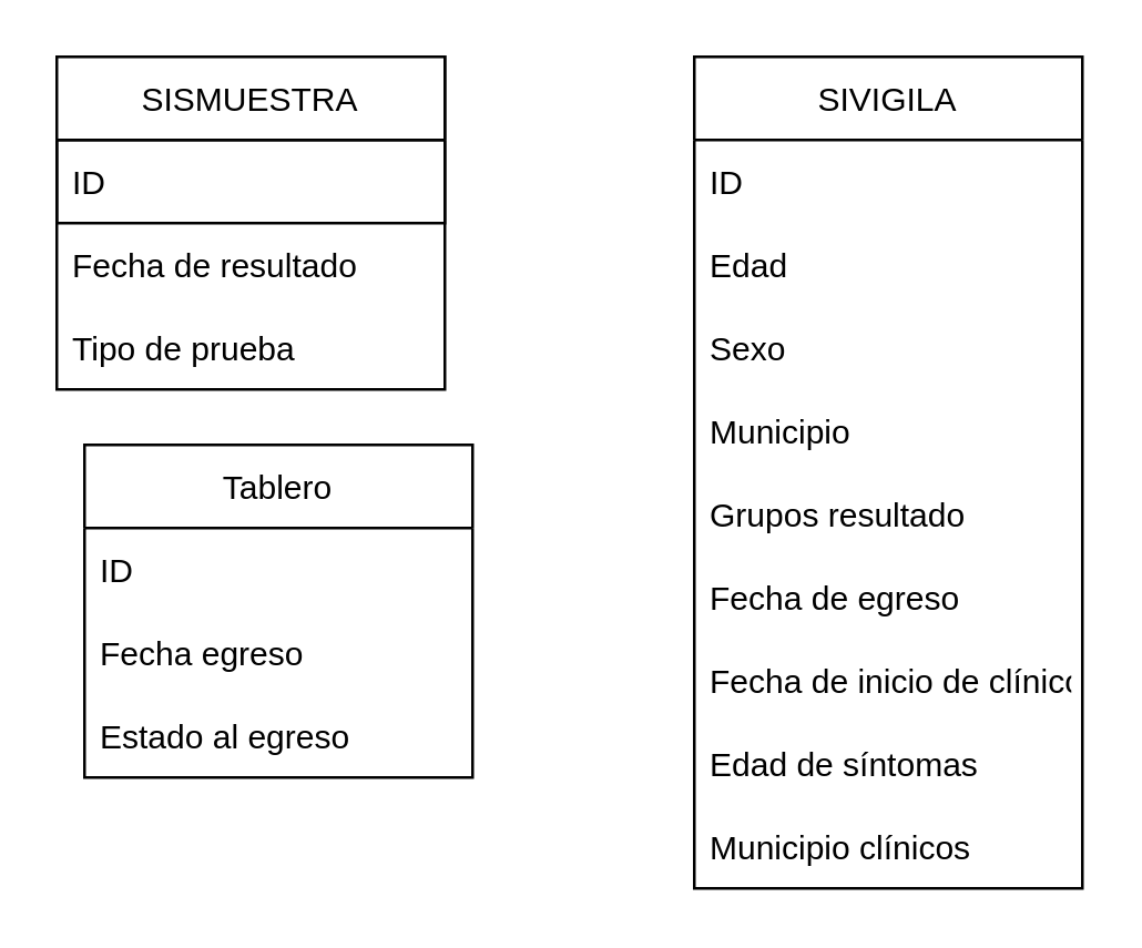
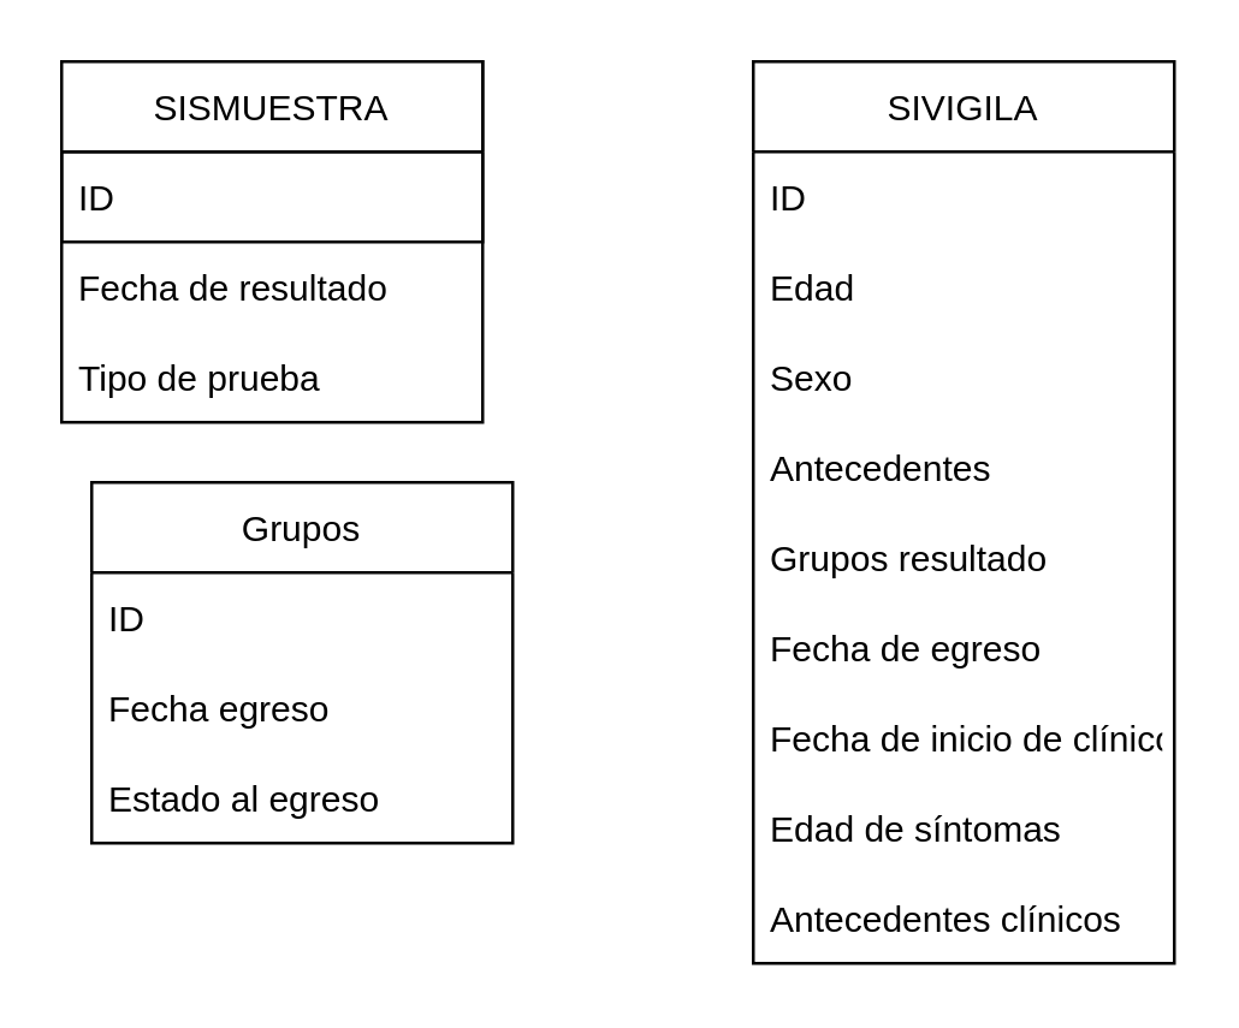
  <mxCell id="0" />
  <mxCell id="1" parent="0" />
  <mxCell id="2" value="List" style="swimlane;fontStyle=0;childLayout=stackLayout;horizontal=1;startSize=30;horizontalStack=0;resizeParent=1;resizeParentMax=0;resizeLast=0;collapsible=1;marginBottom=0;" vertex="1" parent="1"><mxGeometry x="20" y="20" width="140" height="120" as="geometry" /></mxCell>
  <mxCell id="3" value="ID" style="text;strokeColor=none;fillColor=none;align=left;verticalAlign=middle;spacingLeft=4;spacingRight=4;overflow=hidden;points=[[0,0.5],[1,0.5]];portConstraint=eastwest;rotatable=0;" vertex="1" parent="2"><mxGeometry y="30" width="140" height="30" as="geometry" /></mxCell>
  <mxCell id="4" value="Fecha de resultado" style="text;strokeColor=none;fillColor=none;align=left;verticalAlign=middle;spacingLeft=4;spacingRight=4;overflow=hidden;points=[[0,0.5],[1,0.5]];portConstraint=eastwest;rotatable=0;" vertex="1" parent="2"><mxGeometry y="60" width="140" height="30" as="geometry" /></mxCell>
  <mxCell id="5" value="Tipo de prueba" style="text;strokeColor=none;fillColor=none;align=left;verticalAlign=middle;spacingLeft=4;spacingRight=4;overflow=hidden;points=[[0,0.5],[1,0.5]];portConstraint=eastwest;rotatable=0;" vertex="1" parent="2"><mxGeometry y="90" width="140" height="30" as="geometry" /></mxCell>
  <mxCell id="6" value="SISMUESTRA" style="swimlane;fontStyle=0;childLayout=stackLayout;horizontal=1;startSize=30;horizontalStack=0;resizeParent=1;resizeParentMax=0;resizeLast=0;collapsible=1;marginBottom=0;" vertex="1" parent="1"><mxGeometry x="20" y="20" width="140" height="60" as="geometry" /></mxCell>
  <mxCell id="7" value="SIVIGILA" style="swimlane;fontStyle=0;childLayout=stackLayout;horizontal=1;startSize=30;horizontalStack=0;resizeParent=1;resizeParentMax=0;resizeLast=0;collapsible=1;marginBottom=0;" vertex="1" parent="1"><mxGeometry x="250" y="20" width="140" height="300" as="geometry" /></mxCell>
  <mxCell id="8" value="ID" style="text;strokeColor=none;fillColor=none;align=left;verticalAlign=middle;spacingLeft=4;spacingRight=4;overflow=hidden;points=[[0,0.5],[1,0.5]];portConstraint=eastwest;rotatable=0;" vertex="1" parent="7"><mxGeometry y="30" width="140" height="30" as="geometry" /></mxCell>
  <mxCell id="9" value="Edad" style="text;strokeColor=none;fillColor=none;align=left;verticalAlign=middle;spacingLeft=4;spacingRight=4;overflow=hidden;points=[[0,0.5],[1,0.5]];portConstraint=eastwest;rotatable=0;" vertex="1" parent="7"><mxGeometry y="60" width="140" height="30" as="geometry" /></mxCell>
  <mxCell id="10" value="Sexo" style="text;strokeColor=none;fillColor=none;align=left;verticalAlign=middle;spacingLeft=4;spacingRight=4;overflow=hidden;points=[[0,0.5],[1,0.5]];portConstraint=eastwest;rotatable=0;" vertex="1" parent="7"><mxGeometry y="90" width="140" height="30" as="geometry" /></mxCell>
- <mxCell id="11" value="Municipio" style="text;strokeColor=none;fillColor=none;align=left;verticalAlign=middle;spacingLeft=4;spacingRight=4;overflow=hidden;points=[[0,0.5],[1,0.5]];portConstraint=eastwest;rotatable=0;" vertex="1" parent="7"><mxGeometry y="120" width="140" height="30" as="geometry" /></mxCell>
+ <mxCell id="11" value="Antecedentes" style="text;strokeColor=none;fillColor=none;align=left;verticalAlign=middle;spacingLeft=4;spacingRight=4;overflow=hidden;points=[[0,0.5],[1,0.5]];portConstraint=eastwest;rotatable=0;" vertex="1" parent="7"><mxGeometry y="120" width="140" height="30" as="geometry" /></mxCell>
  <mxCell id="12" value="Grupos resultado" style="text;strokeColor=none;fillColor=none;align=left;verticalAlign=middle;spacingLeft=4;spacingRight=4;overflow=hidden;points=[[0,0.5],[1,0.5]];portConstraint=eastwest;rotatable=0;" vertex="1" parent="7"><mxGeometry y="150" width="140" height="30" as="geometry" /></mxCell>
  <mxCell id="13" value="Fecha de egreso" style="text;strokeColor=none;fillColor=none;align=left;verticalAlign=middle;spacingLeft=4;spacingRight=4;overflow=hidden;points=[[0,0.5],[1,0.5]];portConstraint=eastwest;rotatable=0;" vertex="1" parent="7"><mxGeometry y="180" width="140" height="30" as="geometry" /></mxCell>
  <mxCell id="14" value="Fecha de inicio de clínicos" style="text;strokeColor=none;fillColor=none;align=left;verticalAlign=middle;spacingLeft=4;spacingRight=4;overflow=hidden;points=[[0,0.5],[1,0.5]];portConstraint=eastwest;rotatable=0;" vertex="1" parent="7"><mxGeometry y="210" width="140" height="30" as="geometry" /></mxCell>
  <mxCell id="15" value="Edad de síntomas" style="text;strokeColor=none;fillColor=none;align=left;verticalAlign=middle;spacingLeft=4;spacingRight=4;overflow=hidden;points=[[0,0.5],[1,0.5]];portConstraint=eastwest;rotatable=0;" vertex="1" parent="7"><mxGeometry y="240" width="140" height="30" as="geometry" /></mxCell>
- <mxCell id="16" value="Municipio clínicos" style="text;strokeColor=none;fillColor=none;align=left;verticalAlign=middle;spacingLeft=4;spacingRight=4;overflow=hidden;points=[[0,0.5],[1,0.5]];portConstraint=eastwest;rotatable=0;" vertex="1" parent="7"><mxGeometry y="270" width="140" height="30" as="geometry" /></mxCell>
- <mxCell id="17" value="Tablero" style="swimlane;fontStyle=0;childLayout=stackLayout;horizontal=1;startSize=30;horizontalStack=0;resizeParent=1;resizeParentMax=0;resizeLast=0;collapsible=1;marginBottom=0;" vertex="1" parent="1"><mxGeometry x="30" y="160" width="140" height="120" as="geometry" /></mxCell>
+ <mxCell id="16" value="Antecedentes clínicos" style="text;strokeColor=none;fillColor=none;align=left;verticalAlign=middle;spacingLeft=4;spacingRight=4;overflow=hidden;points=[[0,0.5],[1,0.5]];portConstraint=eastwest;rotatable=0;" vertex="1" parent="7"><mxGeometry y="270" width="140" height="30" as="geometry" /></mxCell>
+ <mxCell id="17" value="Grupos" style="swimlane;fontStyle=0;childLayout=stackLayout;horizontal=1;startSize=30;horizontalStack=0;resizeParent=1;resizeParentMax=0;resizeLast=0;collapsible=1;marginBottom=0;" vertex="1" parent="1"><mxGeometry x="30" y="160" width="140" height="120" as="geometry" /></mxCell>
  <mxCell id="18" value="ID" style="text;strokeColor=none;fillColor=none;align=left;verticalAlign=middle;spacingLeft=4;spacingRight=4;overflow=hidden;points=[[0,0.5],[1,0.5]];portConstraint=eastwest;rotatable=0;" vertex="1" parent="17"><mxGeometry y="30" width="140" height="30" as="geometry" /></mxCell>
  <mxCell id="19" value="Fecha egreso" style="text;strokeColor=none;fillColor=none;align=left;verticalAlign=middle;spacingLeft=4;spacingRight=4;overflow=hidden;points=[[0,0.5],[1,0.5]];portConstraint=eastwest;rotatable=0;" vertex="1" parent="17"><mxGeometry y="60" width="140" height="30" as="geometry" /></mxCell>
  <mxCell id="20" value="Estado al egreso" style="text;strokeColor=none;fillColor=none;align=left;verticalAlign=middle;spacingLeft=4;spacingRight=4;overflow=hidden;points=[[0,0.5],[1,0.5]];portConstraint=eastwest;rotatable=0;" vertex="1" parent="17"><mxGeometry y="90" width="140" height="30" as="geometry" /></mxCell>
